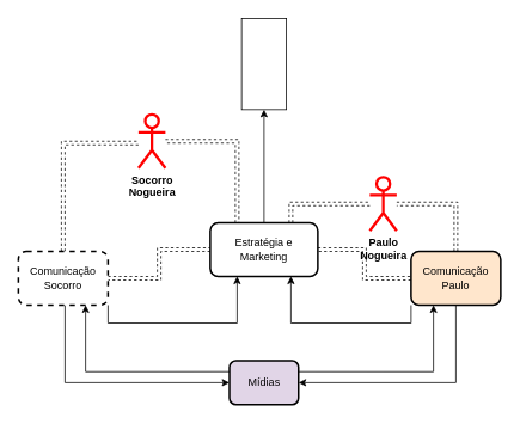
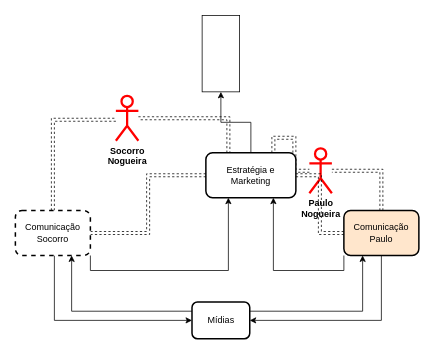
  <mxCell id="0" />
  <mxCell id="1" parent="0" />
  <mxCell id="2" style="edgeStyle=orthogonalEdgeStyle;rounded=0;orthogonalLoop=1;jettySize=auto;html=1;entryX=0.25;entryY=0;entryDx=0;entryDy=0;shape=link;dashed=1;strokeWidth=1;" edge="1" parent="1" source="4" target="9"><mxGeometry relative="1" as="geometry"><mxPoint x="264" y="249" as="targetPoint" /></mxGeometry></mxCell>
  <mxCell id="3" style="edgeStyle=orthogonalEdgeStyle;rounded=0;orthogonalLoop=1;jettySize=auto;html=1;entryX=0.5;entryY=0;entryDx=0;entryDy=0;strokeWidth=1;dashed=1;shape=link;" edge="1" parent="1" source="4" target="17"><mxGeometry relative="1" as="geometry"><Array as="points"><mxPoint x="70" y="159" /></Array></mxGeometry></mxCell>
  <mxCell id="4" value="&lt;b&gt;Socorro&lt;br&gt;Nogueira&lt;/b&gt;" style="shape=umlActor;verticalLabelPosition=bottom;verticalAlign=top;html=1;outlineConnect=0;strokeWidth=3;fillColor=none;strokeColor=#ff0000;" vertex="1" parent="1"><mxGeometry x="154" y="127" width="30" height="60" as="geometry" /></mxCell>
  <mxCell id="5" style="edgeStyle=orthogonalEdgeStyle;rounded=0;orthogonalLoop=1;jettySize=auto;html=1;entryX=0.75;entryY=0;entryDx=0;entryDy=0;dashed=1;shape=link;strokeWidth=1;" edge="1" parent="1" source="7" target="9"><mxGeometry relative="1" as="geometry"><mxPoint x="324" y="249" as="targetPoint" /></mxGeometry></mxCell>
  <mxCell id="6" style="edgeStyle=orthogonalEdgeStyle;rounded=0;orthogonalLoop=1;jettySize=auto;html=1;dashed=1;strokeWidth=1;shape=link;" edge="1" parent="1" source="7" target="13"><mxGeometry relative="1" as="geometry" /></mxCell>
  <mxCell id="7" value="&lt;b&gt;Paulo&lt;br&gt;Nogueira&lt;/b&gt;" style="shape=umlActor;verticalLabelPosition=bottom;verticalAlign=top;html=1;outlineConnect=0;strokeWidth=3;fillColor=none;strokeColor=#ff0000;" vertex="1" parent="1"><mxGeometry x="412" y="197" width="30" height="60" as="geometry" /></mxCell>
  <mxCell id="8" style="edgeStyle=orthogonalEdgeStyle;rounded=0;orthogonalLoop=1;jettySize=auto;html=1;entryX=0.5;entryY=1;entryDx=0;entryDy=0;" edge="1" parent="1" source="9" target="21"><mxGeometry relative="1" as="geometry" /></mxCell>
- <mxCell id="9" value="Estratégia e Marketing" style="rounded=1;whiteSpace=wrap;html=1;strokeWidth=2;" vertex="1" parent="1"><mxGeometry x="234" y="248" width="120" height="60" as="geometry" /></mxCell>
+ <mxCell id="9" value="Estratégia e Marketing" style="rounded=1;whiteSpace=wrap;html=1;strokeWidth=2;" vertex="1" parent="1"><mxGeometry x="274" y="203" width="120" height="60" as="geometry" /></mxCell>
  <mxCell id="10" style="edgeStyle=orthogonalEdgeStyle;rounded=0;orthogonalLoop=1;jettySize=auto;html=1;entryX=1;entryY=0.5;entryDx=0;entryDy=0;dashed=1;shape=link;" edge="1" parent="1" source="13" target="9"><mxGeometry relative="1" as="geometry" /></mxCell>
  <mxCell id="11" style="edgeStyle=orthogonalEdgeStyle;rounded=0;orthogonalLoop=1;jettySize=auto;html=1;entryX=1;entryY=0.5;entryDx=0;entryDy=0;exitX=0.5;exitY=1;exitDx=0;exitDy=0;strokeWidth=1;" edge="1" parent="1" source="13" target="20"><mxGeometry relative="1" as="geometry" /></mxCell>
  <mxCell id="12" style="edgeStyle=orthogonalEdgeStyle;rounded=0;orthogonalLoop=1;jettySize=auto;html=1;exitX=0;exitY=1;exitDx=0;exitDy=0;entryX=0.75;entryY=1;entryDx=0;entryDy=0;" edge="1" parent="1" source="13" target="9"><mxGeometry relative="1" as="geometry" /></mxCell>
  <mxCell id="13" value="Comunicação Paulo" style="rounded=1;whiteSpace=wrap;html=1;strokeWidth=2;fillColor=#ffe6cc;" vertex="1" parent="1"><mxGeometry x="458" y="280" width="100" height="60" as="geometry" /></mxCell>
  <mxCell id="14" style="edgeStyle=orthogonalEdgeStyle;rounded=0;orthogonalLoop=1;jettySize=auto;html=1;entryX=0;entryY=0.5;entryDx=0;entryDy=0;dashed=1;shape=link;" edge="1" parent="1" source="17" target="9"><mxGeometry relative="1" as="geometry" /></mxCell>
  <mxCell id="15" style="edgeStyle=orthogonalEdgeStyle;rounded=0;orthogonalLoop=1;jettySize=auto;html=1;entryX=0;entryY=0.5;entryDx=0;entryDy=0;strokeWidth=1;" edge="1" parent="1" source="17" target="20"><mxGeometry relative="1" as="geometry"><Array as="points"><mxPoint x="72" y="427" /></Array></mxGeometry></mxCell>
  <mxCell id="16" style="edgeStyle=orthogonalEdgeStyle;rounded=0;orthogonalLoop=1;jettySize=auto;html=1;exitX=1;exitY=1;exitDx=0;exitDy=0;entryX=0.25;entryY=1;entryDx=0;entryDy=0;" edge="1" parent="1" source="17" target="9"><mxGeometry relative="1" as="geometry" /></mxCell>
  <mxCell id="17" value="Comunicação Socorro" style="rounded=1;whiteSpace=wrap;html=1;strokeWidth=2;dashed=1;" vertex="1" parent="1"><mxGeometry x="20" y="280" width="100" height="60" as="geometry" /></mxCell>
  <mxCell id="18" style="edgeStyle=orthogonalEdgeStyle;rounded=0;orthogonalLoop=1;jettySize=auto;html=1;exitX=1;exitY=0.25;exitDx=0;exitDy=0;entryX=0.25;entryY=1;entryDx=0;entryDy=0;strokeWidth=1;" edge="1" parent="1" source="20" target="13"><mxGeometry relative="1" as="geometry" /></mxCell>
  <mxCell id="19" style="edgeStyle=orthogonalEdgeStyle;rounded=0;orthogonalLoop=1;jettySize=auto;html=1;exitX=0;exitY=0.25;exitDx=0;exitDy=0;entryX=0.75;entryY=1;entryDx=0;entryDy=0;strokeWidth=1;" edge="1" parent="1" source="20" target="17"><mxGeometry relative="1" as="geometry" /></mxCell>
- <mxCell id="20" value="Mídias" style="rounded=1;whiteSpace=wrap;html=1;strokeWidth=2;fillColor=#e1d5e7;" vertex="1" parent="1"><mxGeometry x="255.5" y="402" width="77" height="49" as="geometry" /></mxCell>
+ <mxCell id="20" value="Mídias" style="rounded=1;whiteSpace=wrap;html=1;strokeWidth=2;" vertex="1" parent="1"><mxGeometry x="255.5" y="402" width="77" height="49" as="geometry" /></mxCell>
  <mxCell id="21" value="" style="rounded=0;whiteSpace=wrap;html=1;" vertex="1" parent="1"><mxGeometry x="269" y="20" width="50" height="101.8" as="geometry" /></mxCell>
